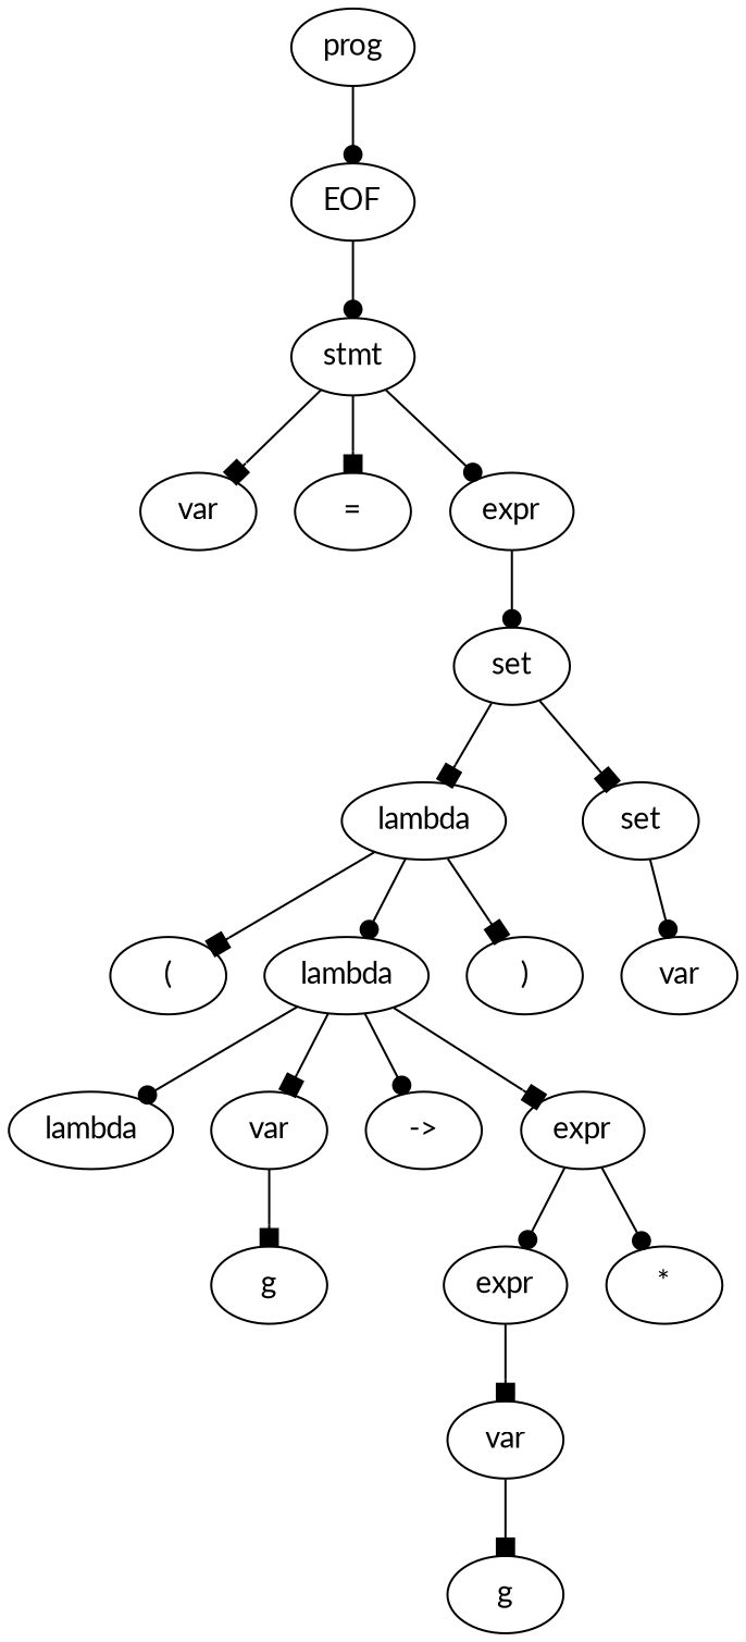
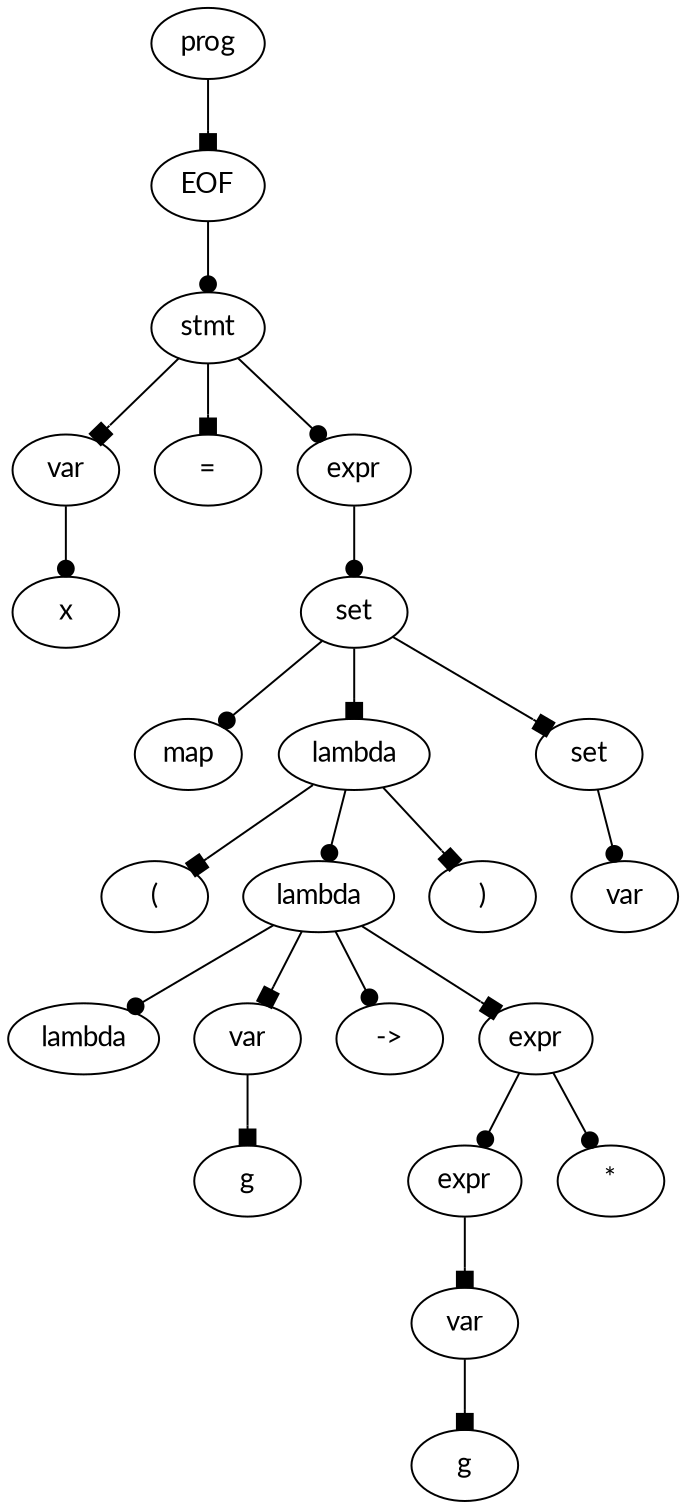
  digraph {
    fontname=Lato
    node [fontname=Lato]
    edge [arrowhead=dot fontname=Lato]
    n1 [label=prog]
    n2 [label=<EOF>]
    n3 [label=stmt]
    n4 [label=var]
    n5 [label="="]
    n6 [label=expr]
+   n7 [label=x]
    n8 [label=set]
+   n9 [label=map]
    n10 [label=lambda]
    n11 [label=set]
    n12 [label="("]
    n13 [label=lambda]
    n14 [label=")"]
    n15 [label=var]
    n16 [label=lambda]
    n17 [label=var]
    n18 [label="->"]
    n19 [label=expr]
    n20 [label=g]
    n21 [label=expr]
    n22 [label="*"]
    n23 [label=var]
    n24 [label=g]
-   n1 -> n2
+   n1 -> n2 [arrowhead=box]
    n2 -> n3
    n3 -> n4 [arrowhead=box]
    n3 -> n5 [arrowhead=box]
    n3 -> n6
+   n4 -> n7
    n6 -> n8
+   n8 -> n9
    n8 -> n10 [arrowhead=box]
    n8 -> n11 [arrowhead=box]
    n10 -> n12 [arrowhead=box]
    n10 -> n13
    n10 -> n14 [arrowhead=box]
    n11 -> n15
    n13 -> n16
    n13 -> n17 [arrowhead=box]
    n13 -> n18
    n13 -> n19 [arrowhead=box]
    n17 -> n20 [arrowhead=box]
    n19 -> n21
    n19 -> n22
    n21 -> n23 [arrowhead=box]
    n23 -> n24 [arrowhead=box]
  }
